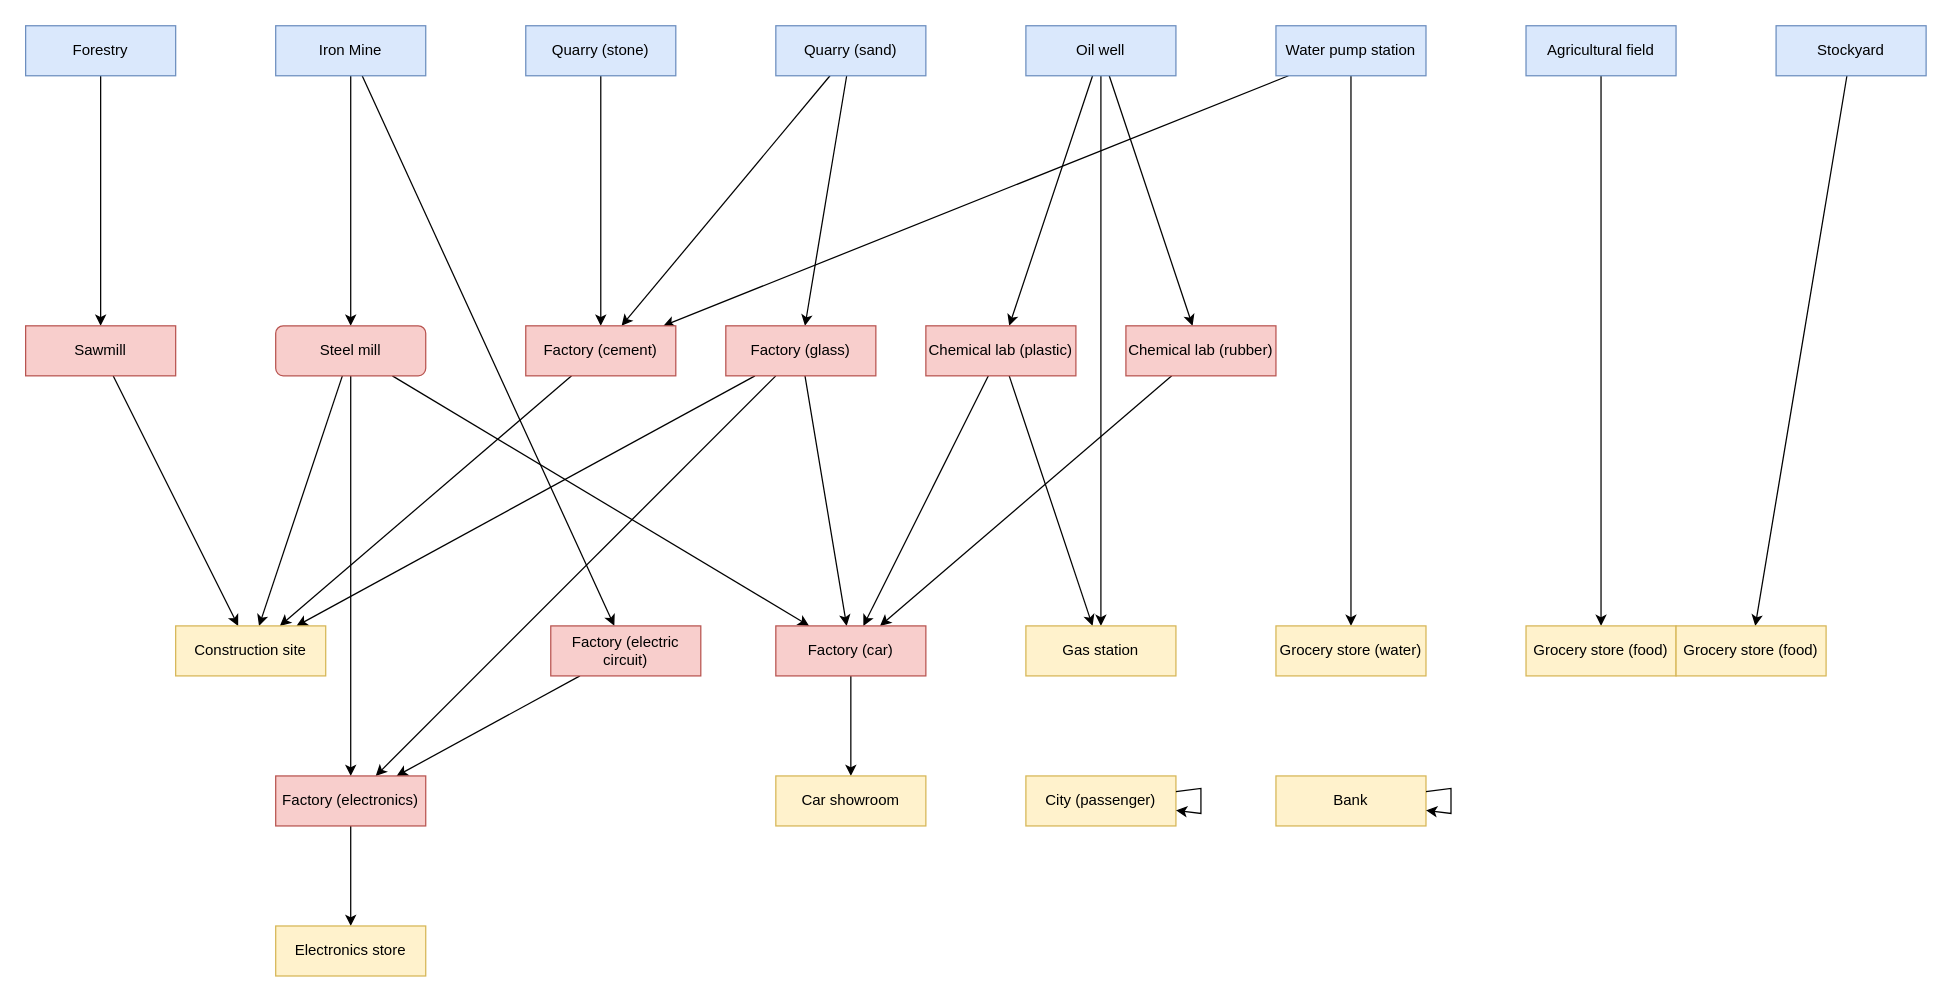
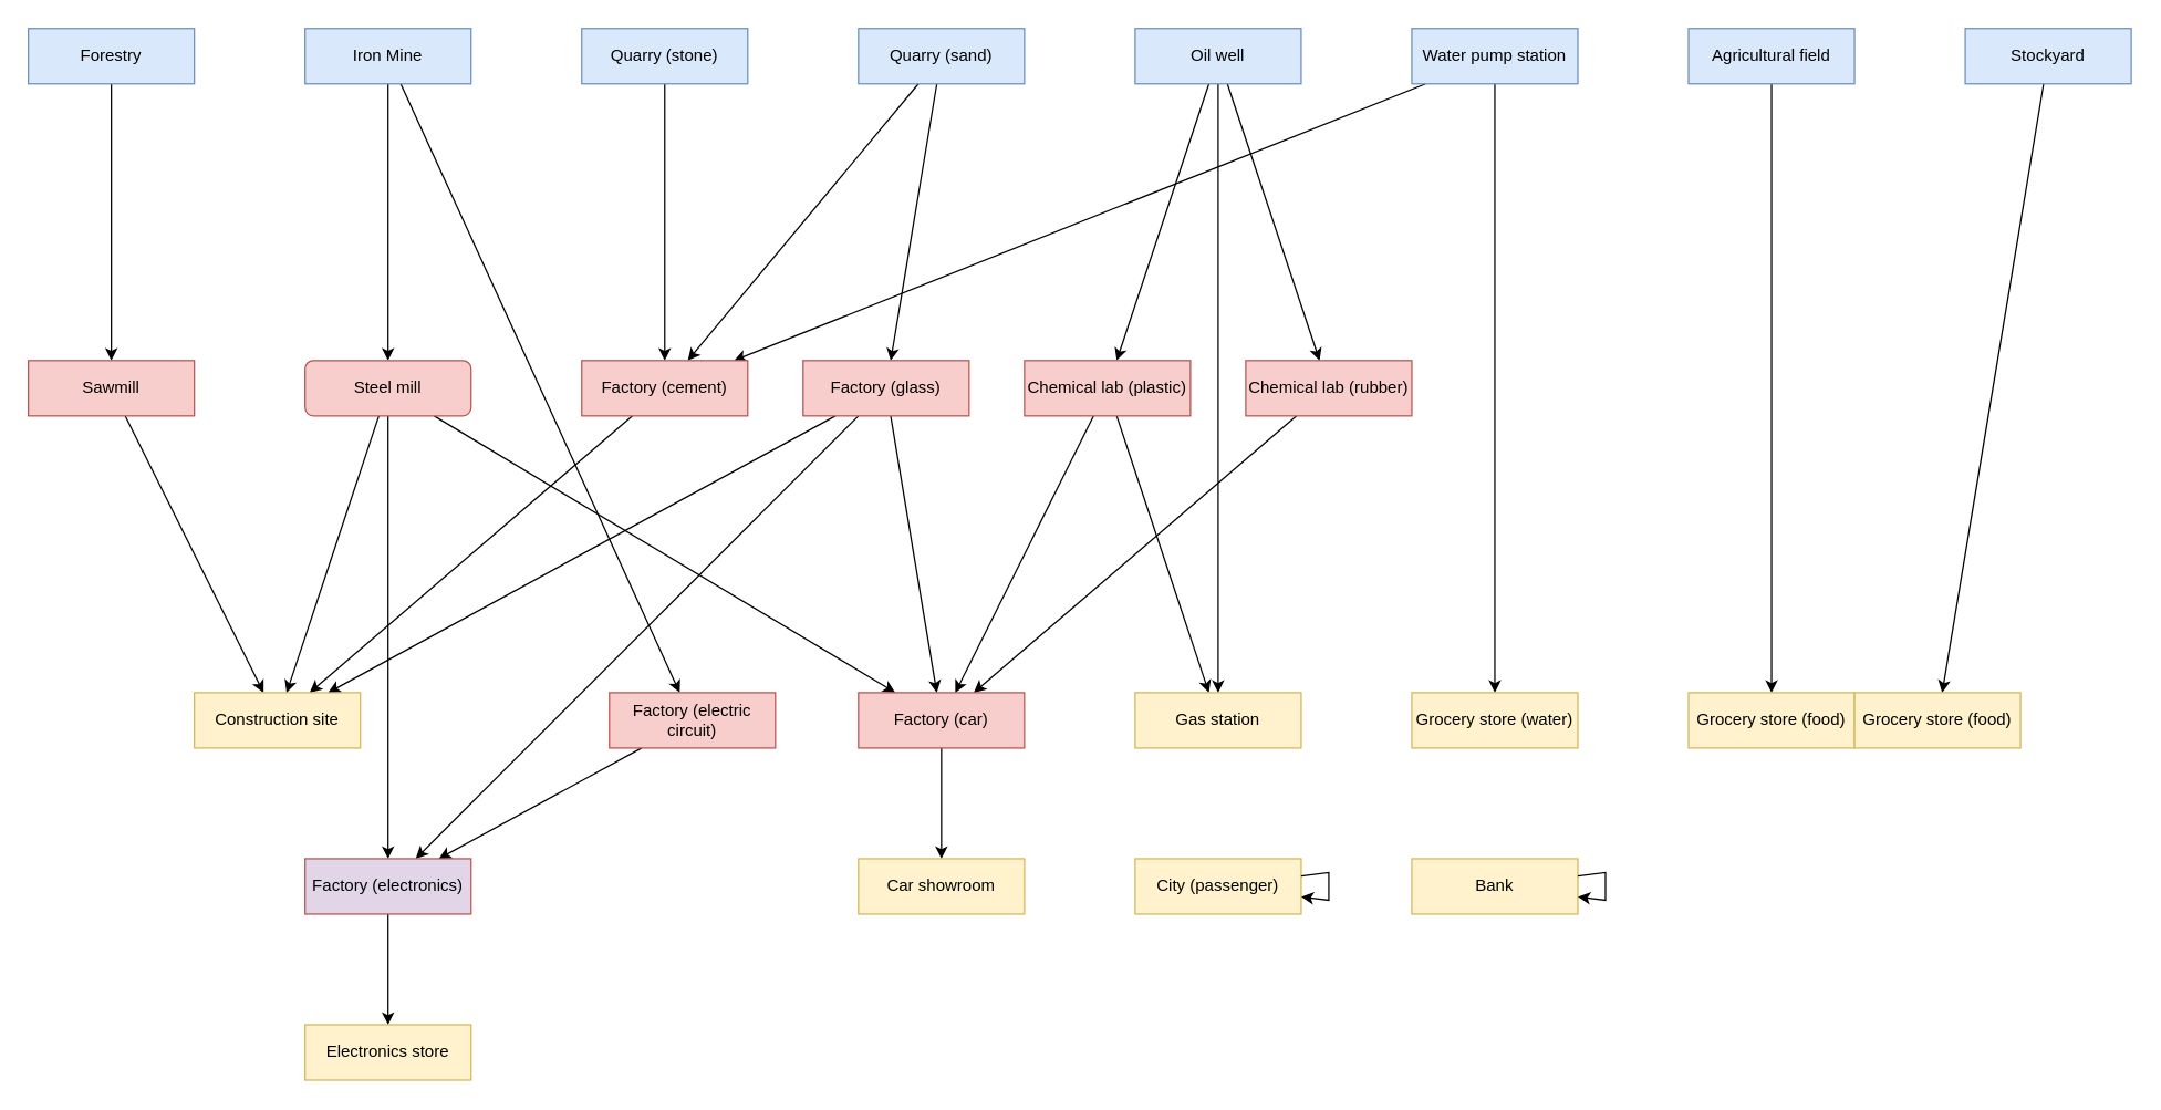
  <mxCell id="0" />
  <mxCell id="1" parent="0" />
  <mxCell id="2" style="edgeStyle=orthogonalEdgeStyle;rounded=0;orthogonalLoop=1;jettySize=auto;html=1;" edge="1" parent="1" source="3" target="24"><mxGeometry relative="1" as="geometry" /></mxCell>
  <mxCell id="3" value="Forestry" style="rounded=0;whiteSpace=wrap;html=1;fillColor=#dae8fc;strokeColor=#6c8ebf;" vertex="1" parent="1"><mxGeometry x="20" y="20" width="120" height="40" as="geometry" /></mxCell>
  <mxCell id="4" style="edgeStyle=orthogonalEdgeStyle;rounded=0;orthogonalLoop=1;jettySize=auto;html=1;" edge="1" parent="1" source="6" target="28"><mxGeometry relative="1" as="geometry" /></mxCell>
  <mxCell id="5" style="edgeStyle=none;rounded=0;orthogonalLoop=1;jettySize=auto;html=1;" edge="1" parent="1" source="6" target="42"><mxGeometry relative="1" as="geometry" /></mxCell>
  <mxCell id="6" value="Iron Mine" style="rounded=0;whiteSpace=wrap;html=1;fillColor=#dae8fc;strokeColor=#6c8ebf;" vertex="1" parent="1"><mxGeometry x="220" y="20" width="120" height="40" as="geometry" /></mxCell>
  <mxCell id="7" style="edgeStyle=none;rounded=0;orthogonalLoop=1;jettySize=auto;html=1;" edge="1" parent="1" source="8" target="30"><mxGeometry relative="1" as="geometry" /></mxCell>
  <mxCell id="8" value="Quarry (stone)" style="rounded=0;whiteSpace=wrap;html=1;fillColor=#dae8fc;strokeColor=#6c8ebf;" vertex="1" parent="1"><mxGeometry x="420" y="20" width="120" height="40" as="geometry" /></mxCell>
  <mxCell id="9" style="edgeStyle=none;rounded=0;orthogonalLoop=1;jettySize=auto;html=1;" edge="1" parent="1" source="11" target="30"><mxGeometry relative="1" as="geometry" /></mxCell>
  <mxCell id="10" style="edgeStyle=none;rounded=0;orthogonalLoop=1;jettySize=auto;html=1;" edge="1" parent="1" source="11" target="34"><mxGeometry relative="1" as="geometry" /></mxCell>
  <mxCell id="11" value="Quarry (sand)" style="rounded=0;whiteSpace=wrap;html=1;fillColor=#dae8fc;strokeColor=#6c8ebf;" vertex="1" parent="1"><mxGeometry x="620" y="20" width="120" height="40" as="geometry" /></mxCell>
  <mxCell id="12" style="edgeStyle=none;rounded=0;orthogonalLoop=1;jettySize=auto;html=1;" edge="1" parent="1" source="15" target="37"><mxGeometry relative="1" as="geometry" /></mxCell>
  <mxCell id="13" style="edgeStyle=none;rounded=0;orthogonalLoop=1;jettySize=auto;html=1;" edge="1" parent="1" source="15" target="39"><mxGeometry relative="1" as="geometry" /></mxCell>
  <mxCell id="14" style="edgeStyle=none;rounded=0;orthogonalLoop=1;jettySize=auto;html=1;" edge="1" parent="1" source="15" target="45"><mxGeometry relative="1" as="geometry" /></mxCell>
  <mxCell id="15" value="Oil well" style="rounded=0;whiteSpace=wrap;html=1;fillColor=#dae8fc;strokeColor=#6c8ebf;" vertex="1" parent="1"><mxGeometry x="820" y="20" width="120" height="40" as="geometry" /></mxCell>
  <mxCell id="16" style="edgeStyle=none;rounded=0;orthogonalLoop=1;jettySize=auto;html=1;" edge="1" parent="1" source="18" target="30"><mxGeometry relative="1" as="geometry" /></mxCell>
  <mxCell id="17" style="edgeStyle=none;rounded=0;orthogonalLoop=1;jettySize=auto;html=1;" edge="1" parent="1" source="18" target="46"><mxGeometry relative="1" as="geometry" /></mxCell>
  <mxCell id="18" value="Water pump station" style="rounded=0;whiteSpace=wrap;html=1;fillColor=#dae8fc;strokeColor=#6c8ebf;" vertex="1" parent="1"><mxGeometry x="1020" y="20" width="120" height="40" as="geometry" /></mxCell>
  <mxCell id="19" style="edgeStyle=none;rounded=0;orthogonalLoop=1;jettySize=auto;html=1;" edge="1" parent="1" source="20" target="47"><mxGeometry relative="1" as="geometry" /></mxCell>
  <mxCell id="20" value="Agricultural field" style="rounded=0;whiteSpace=wrap;html=1;fillColor=#dae8fc;strokeColor=#6c8ebf;" vertex="1" parent="1"><mxGeometry x="1220" y="20" width="120" height="40" as="geometry" /></mxCell>
  <mxCell id="21" style="edgeStyle=none;rounded=0;orthogonalLoop=1;jettySize=auto;html=1;" edge="1" parent="1" source="22" target="48"><mxGeometry relative="1" as="geometry" /></mxCell>
  <mxCell id="22" value="Stockyard" style="rounded=0;whiteSpace=wrap;html=1;fillColor=#dae8fc;strokeColor=#6c8ebf;" vertex="1" parent="1"><mxGeometry x="1420" y="20" width="120" height="40" as="geometry" /></mxCell>
  <mxCell id="23" style="edgeStyle=none;rounded=0;orthogonalLoop=1;jettySize=auto;html=1;" edge="1" parent="1" source="24" target="40"><mxGeometry relative="1" as="geometry" /></mxCell>
  <mxCell id="24" value="Sawmill" style="rounded=0;whiteSpace=wrap;html=1;fillColor=#f8cecc;strokeColor=#b85450;" vertex="1" parent="1"><mxGeometry x="20" y="260" width="120" height="40" as="geometry" /></mxCell>
  <mxCell id="25" style="edgeStyle=none;rounded=0;orthogonalLoop=1;jettySize=auto;html=1;" edge="1" parent="1" source="28" target="40"><mxGeometry relative="1" as="geometry" /></mxCell>
  <mxCell id="26" style="edgeStyle=none;rounded=0;orthogonalLoop=1;jettySize=auto;html=1;" edge="1" parent="1" source="28" target="54"><mxGeometry relative="1" as="geometry" /></mxCell>
  <mxCell id="27" style="edgeStyle=none;rounded=0;orthogonalLoop=1;jettySize=auto;html=1;" edge="1" parent="1" source="28" target="44"><mxGeometry relative="1" as="geometry" /></mxCell>
  <mxCell id="28" value="Steel mill" style="whiteSpace=wrap;html=1;fillColor=#f8cecc;strokeColor=#b85450;rounded=1;" vertex="1" parent="1"><mxGeometry x="220" y="260" width="120" height="40" as="geometry" /></mxCell>
  <mxCell id="29" style="edgeStyle=none;rounded=0;orthogonalLoop=1;jettySize=auto;html=1;" edge="1" parent="1" source="30" target="40"><mxGeometry relative="1" as="geometry" /></mxCell>
  <mxCell id="30" value="Factory (cement)" style="rounded=0;whiteSpace=wrap;html=1;fillColor=#f8cecc;strokeColor=#b85450;" vertex="1" parent="1"><mxGeometry x="420" y="260" width="120" height="40" as="geometry" /></mxCell>
  <mxCell id="31" style="edgeStyle=none;rounded=0;orthogonalLoop=1;jettySize=auto;html=1;" edge="1" parent="1" source="34" target="40"><mxGeometry relative="1" as="geometry" /></mxCell>
  <mxCell id="32" style="edgeStyle=none;rounded=0;orthogonalLoop=1;jettySize=auto;html=1;" edge="1" parent="1" source="34" target="54"><mxGeometry relative="1" as="geometry" /></mxCell>
  <mxCell id="33" style="edgeStyle=none;rounded=0;orthogonalLoop=1;jettySize=auto;html=1;" edge="1" parent="1" source="34" target="44"><mxGeometry relative="1" as="geometry" /></mxCell>
  <mxCell id="34" value="Factory (glass)" style="rounded=0;whiteSpace=wrap;html=1;fillColor=#f8cecc;strokeColor=#b85450;" vertex="1" parent="1"><mxGeometry x="580" y="260" width="120" height="40" as="geometry" /></mxCell>
  <mxCell id="35" style="edgeStyle=none;rounded=0;orthogonalLoop=1;jettySize=auto;html=1;" edge="1" parent="1" source="37" target="45"><mxGeometry relative="1" as="geometry" /></mxCell>
  <mxCell id="36" style="edgeStyle=none;rounded=0;orthogonalLoop=1;jettySize=auto;html=1;" edge="1" parent="1" source="37" target="44"><mxGeometry relative="1" as="geometry" /></mxCell>
  <mxCell id="37" value="Chemical lab (plastic)" style="rounded=0;whiteSpace=wrap;html=1;fillColor=#f8cecc;strokeColor=#b85450;" vertex="1" parent="1"><mxGeometry x="740" y="260" width="120" height="40" as="geometry" /></mxCell>
  <mxCell id="38" style="edgeStyle=none;rounded=0;orthogonalLoop=1;jettySize=auto;html=1;" edge="1" parent="1" source="39" target="44"><mxGeometry relative="1" as="geometry" /></mxCell>
  <mxCell id="39" value="Chemical lab (rubber)" style="rounded=0;whiteSpace=wrap;html=1;fillColor=#f8cecc;strokeColor=#b85450;" vertex="1" parent="1"><mxGeometry x="900" y="260" width="120" height="40" as="geometry" /></mxCell>
  <mxCell id="40" value="Construction site" style="rounded=0;whiteSpace=wrap;html=1;fillColor=#fff2cc;strokeColor=#d6b656;" vertex="1" parent="1"><mxGeometry x="140" y="500" width="120" height="40" as="geometry" /></mxCell>
  <mxCell id="41" style="edgeStyle=none;rounded=0;orthogonalLoop=1;jettySize=auto;html=1;" edge="1" parent="1" source="42" target="54"><mxGeometry relative="1" as="geometry" /></mxCell>
  <mxCell id="42" value="Factory (electric circuit)" style="rounded=0;whiteSpace=wrap;html=1;fillColor=#f8cecc;strokeColor=#b85450;" vertex="1" parent="1"><mxGeometry x="440" y="500" width="120" height="40" as="geometry" /></mxCell>
  <mxCell id="43" style="edgeStyle=none;rounded=0;orthogonalLoop=1;jettySize=auto;html=1;" edge="1" parent="1" source="44" target="55"><mxGeometry relative="1" as="geometry" /></mxCell>
  <mxCell id="44" value="Factory (car)" style="rounded=0;whiteSpace=wrap;html=1;fillColor=#f8cecc;strokeColor=#b85450;" vertex="1" parent="1"><mxGeometry x="620" y="500" width="120" height="40" as="geometry" /></mxCell>
  <mxCell id="45" value="Gas station" style="rounded=0;whiteSpace=wrap;html=1;fillColor=#fff2cc;strokeColor=#d6b656;" vertex="1" parent="1"><mxGeometry x="820" y="500" width="120" height="40" as="geometry" /></mxCell>
  <mxCell id="46" value="Grocery store (water)" style="rounded=0;whiteSpace=wrap;html=1;fillColor=#fff2cc;strokeColor=#d6b656;" vertex="1" parent="1"><mxGeometry x="1020" y="500" width="120" height="40" as="geometry" /></mxCell>
  <mxCell id="47" value="Grocery store (food)" style="rounded=0;whiteSpace=wrap;html=1;fillColor=#fff2cc;strokeColor=#d6b656;" vertex="1" parent="1"><mxGeometry x="1220" y="500" width="120" height="40" as="geometry" /></mxCell>
  <mxCell id="48" value="Grocery store (food)" style="rounded=0;whiteSpace=wrap;html=1;fillColor=#fff2cc;strokeColor=#d6b656;" vertex="1" parent="1"><mxGeometry x="1340" y="500" width="120" height="40" as="geometry" /></mxCell>
  <mxCell id="49" value="City (passenger)" style="rounded=0;whiteSpace=wrap;html=1;fillColor=#fff2cc;strokeColor=#d6b656;" vertex="1" parent="1"><mxGeometry x="820" y="620" width="120" height="40" as="geometry" /></mxCell>
  <mxCell id="50" style="edgeStyle=none;rounded=0;orthogonalLoop=1;jettySize=auto;html=1;" edge="1" parent="1" source="49" target="49"><mxGeometry relative="1" as="geometry" /></mxCell>
  <mxCell id="51" value="Bank" style="rounded=0;whiteSpace=wrap;html=1;fillColor=#fff2cc;strokeColor=#d6b656;" vertex="1" parent="1"><mxGeometry x="1020" y="620" width="120" height="40" as="geometry" /></mxCell>
  <mxCell id="52" style="edgeStyle=none;rounded=0;orthogonalLoop=1;jettySize=auto;html=1;" edge="1" parent="1" source="51" target="51"><mxGeometry relative="1" as="geometry" /></mxCell>
  <mxCell id="53" style="edgeStyle=none;rounded=0;orthogonalLoop=1;jettySize=auto;html=1;" edge="1" parent="1" source="54" target="56"><mxGeometry relative="1" as="geometry" /></mxCell>
- <mxCell id="54" value="Factory (electronics)" style="rounded=0;whiteSpace=wrap;html=1;fillColor=#f8cecc;strokeColor=#b85450;" vertex="1" parent="1"><mxGeometry x="220" y="620" width="120" height="40" as="geometry" /></mxCell>
+ <mxCell id="54" value="Factory (electronics)" style="rounded=0;whiteSpace=wrap;html=1;fillColor=#e1d5e7;strokeColor=#b85450;" vertex="1" parent="1"><mxGeometry x="220" y="620" width="120" height="40" as="geometry" /></mxCell>
  <mxCell id="55" value="Car showroom" style="rounded=0;whiteSpace=wrap;html=1;fillColor=#fff2cc;strokeColor=#d6b656;" vertex="1" parent="1"><mxGeometry x="620" y="620" width="120" height="40" as="geometry" /></mxCell>
  <mxCell id="56" value="Electronics store" style="rounded=0;whiteSpace=wrap;html=1;fillColor=#fff2cc;strokeColor=#d6b656;" vertex="1" parent="1"><mxGeometry x="220" y="740" width="120" height="40" as="geometry" /></mxCell>
